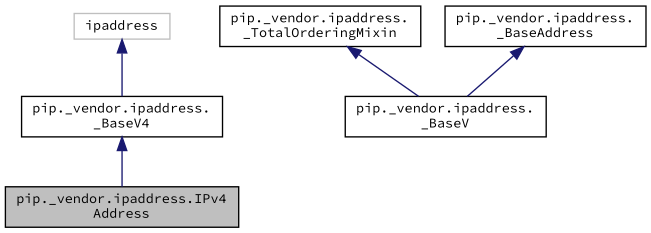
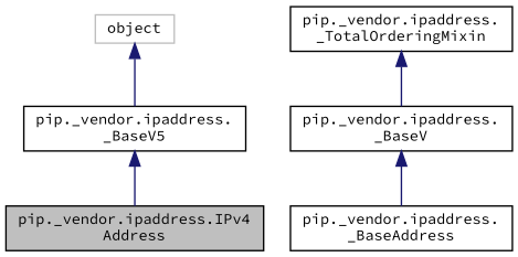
  digraph {
    fontname="Source Code Pro"
    node [color=black fillcolor=white fontname="Source Code Pro" fontsize=10 shape=record style=filled]
    edge [color=midnightblue dir=back fontname="Source Code Pro" fontsize=10 labelfontname=Helvetica labelfontsize=10 style=solid]
    n1 [fillcolor=grey75 fontcolor=black height=0.2 label="pip._vendor.ipaddress.IPv4\lAddress" width=0.4]
-   n2 [height=0.2 label="pip._vendor.ipaddress.\l_BaseV4" width=0.4]
-   n3 [color=grey75 height=0.2 label=ipaddress width=0.4]
+   n2 [height=0.2 label="pip._vendor.ipaddress.\l_BaseV5" width=0.4]
+   n3 [color=grey75 height=0.2 label=object width=0.4]
    n4 [height=0.2 label="pip._vendor.ipaddress.\l_TotalOrderingMixin" width=0.4]
    n5 [height=0.2 label="pip._vendor.ipaddress.\l_BaseV" width=0.4]
    n6 [height=0.2 label="pip._vendor.ipaddress.\l_BaseAddress" width=0.4]
    n2 -> n1
    n3 -> n2
    n4 -> n5
-   n6 -> n5
+   n5 -> n6
  }
